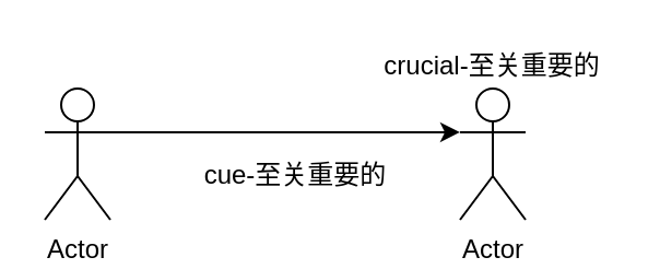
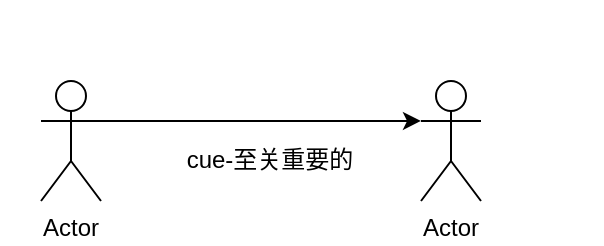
  <mxCell id="0" />
  <mxCell id="1" parent="0" />
- <mxCell id="2" value="crucial-至关重要的" style="text;strokeColor=none;align=center;fillColor=none;html=1;verticalAlign=middle;whiteSpace=wrap;rounded=0;" vertex="1" parent="1"><mxGeometry x="170" y="20" width="110" height="20" as="geometry" /></mxCell>
  <mxCell id="3" style="edgeStyle=orthogonalEdgeStyle;rounded=0;orthogonalLoop=1;jettySize=auto;html=1;exitX=1;exitY=0.333;exitDx=0;exitDy=0;exitPerimeter=0;entryX=0;entryY=0.333;entryDx=0;entryDy=0;entryPerimeter=0;" edge="1" parent="1" source="4" target="6"><mxGeometry relative="1" as="geometry" /></mxCell>
  <mxCell id="4" value="Actor" style="shape=umlActor;verticalLabelPosition=bottom;verticalAlign=top;html=1;outlineConnect=0;" vertex="1" parent="1"><mxGeometry x="20" y="40" width="30" height="60" as="geometry" /></mxCell>
  <mxCell id="5" value="cue-至关重要的" style="text;strokeColor=none;align=center;fillColor=none;html=1;verticalAlign=middle;whiteSpace=wrap;rounded=0;" vertex="1" parent="1"><mxGeometry x="80" y="70" width="110" height="20" as="geometry" /></mxCell>
  <mxCell id="6" value="Actor" style="shape=umlActor;verticalLabelPosition=bottom;verticalAlign=top;html=1;outlineConnect=0;" vertex="1" parent="1"><mxGeometry x="210" y="40" width="30" height="60" as="geometry" /></mxCell>
